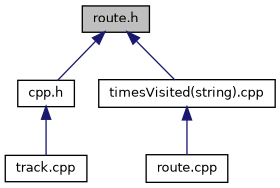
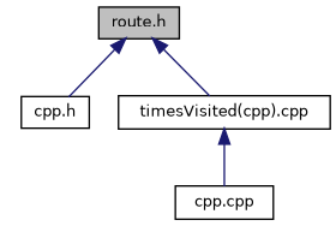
  digraph {
    node [color=black fillcolor=white fontname=Helvetica fontsize=10 shape=record style=filled]
    edge [color=midnightblue dir=back fontname=Helvetica fontsize=10 labelfontname=Helvetica labelfontsize=10 style=solid]
    n1 [fillcolor=grey75 fontcolor=black height=0.2 label="route.h" width=0.4]
    n2 [height=0.2 label="cpp.h" width=0.4]
-   n3 [height=0.2 label="timesVisited(string).cpp" width=0.4]
-   n4 [height=0.2 label="track.cpp" width=0.4]
-   n5 [height=0.2 label="route.cpp" width=0.4]
+   n3 [height=0.2 label="timesVisited(cpp).cpp" width=0.4]
+   n5 [height=0.2 label="cpp.cpp" width=0.4]
    n1 -> n2
    n1 -> n3
-   n2 -> n4
    n3 -> n5
  }
